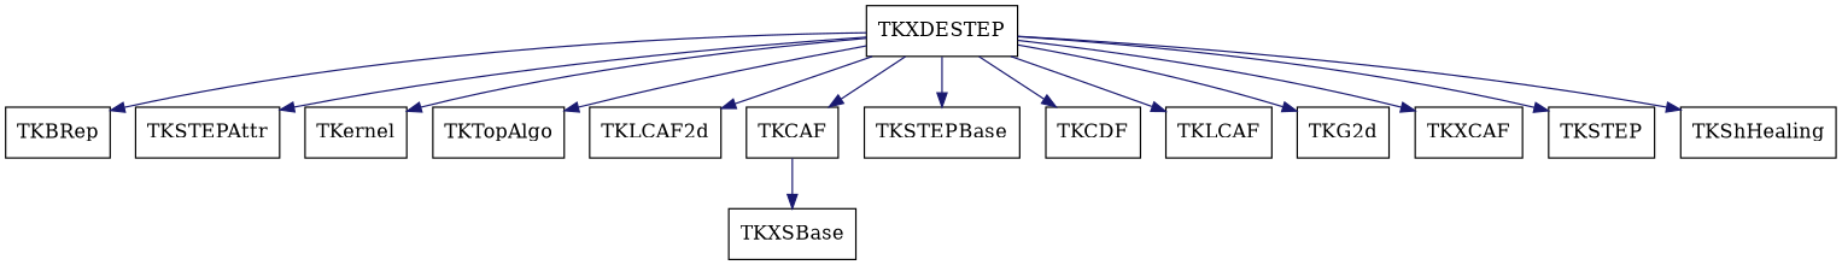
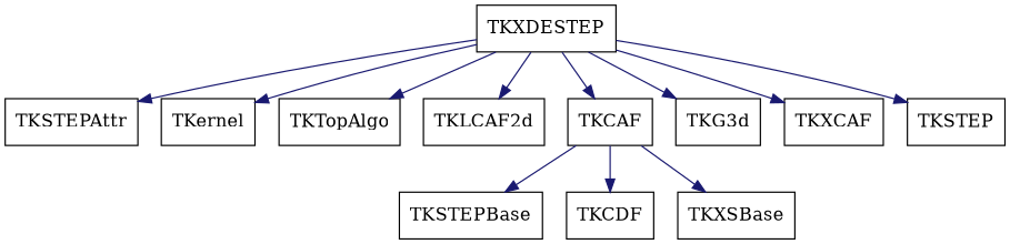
  digraph {
    aspect=1
    node [shape=box]
    edge [color=midnightblue style=solid]
    TKXDESTEP
-   TKBRep
    TKSTEPAttr
    TKernel
    TKTopAlgo
    n6 [label=TKLCAF2d]
    TKCAF
    TKSTEPBase
    TKCDF
-   TKLCAF
-   TKG3d [label=TKG2d]
+   TKG3d
    TKXCAF
    TKSTEP
-   TKShHealing
    TKXSBase
-   TKXDESTEP -> TKBRep
    TKXDESTEP -> TKSTEPAttr
    TKXDESTEP -> TKernel
    TKXDESTEP -> TKTopAlgo
    TKXDESTEP -> n6
    TKXDESTEP -> TKCAF
-   TKXDESTEP -> TKSTEPBase
-   TKXDESTEP -> TKCDF
-   TKXDESTEP -> TKLCAF
+   TKCAF -> TKSTEPBase
+   TKCAF -> TKCDF
    TKXDESTEP -> TKG3d
    TKXDESTEP -> TKXCAF
    TKXDESTEP -> TKSTEP
-   TKXDESTEP -> TKShHealing
    TKCAF -> TKXSBase
  }
